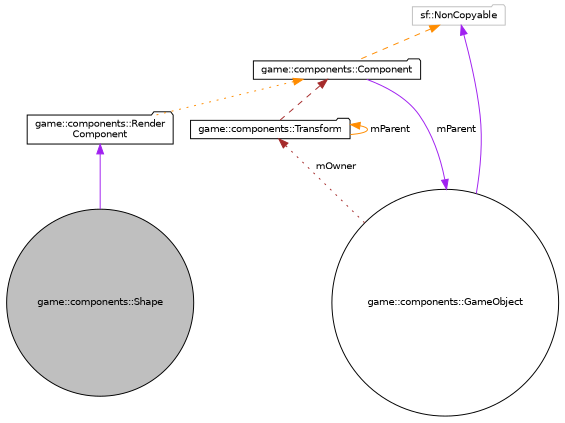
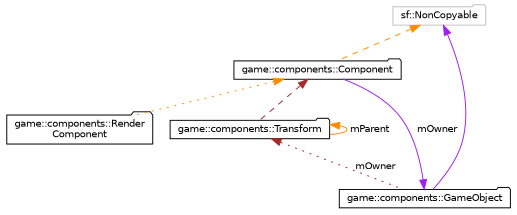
  digraph {
    node [color=black fillcolor=white fontname=Helvetica fontsize=10 shape=folder style=filled]
    edge [color=purple dir=back fontname=Helvetica fontsize=10 labelfontname=Helvetica labelfontsize=10 style=solid]
-   n1 [fillcolor=grey75 fontcolor=black height=0.2 label="game::components::Shape" shape=circle width=0.4]
    n2 [height=0.2 label="game::components::Render\lComponent" width=0.4]
    n3 [height=0.2 label="game::components::Component" width=0.4]
    n4 [height=0.2 label="game::components::Transform" width=0.4]
-   n5 [height=0.2 label="game::components::GameObject" shape=circle width=0.4]
+   n5 [height=0.2 label="game::components::GameObject" width=0.4]
    n6 [color=grey75 height=0.2 label="sf::NonCopyable" width=0.4]
-   n2 -> n1
    n3 -> n2 [color=darkorange style=dotted]
    n3 -> n4 [color=brown style=dashed]
    n4 -> n4 [color=darkorange label=" mParent"]
    n4 -> n5 [color=brown label=" mOwner" style=dotted]
-   n5 -> n3 [label=" mParent"]
+   n5 -> n3 [label=" mOwner"]
    n6 -> n3 [color=darkorange style=dashed]
    n6 -> n5
  }
